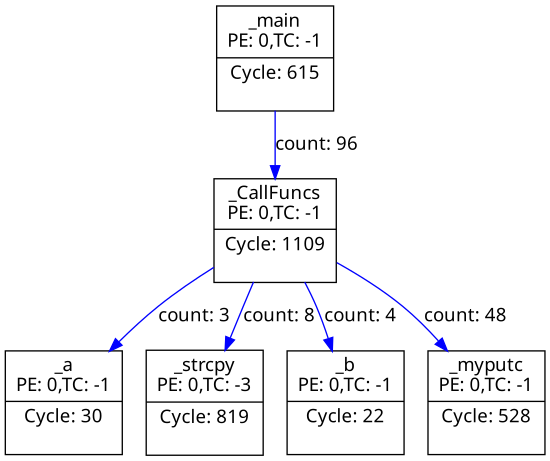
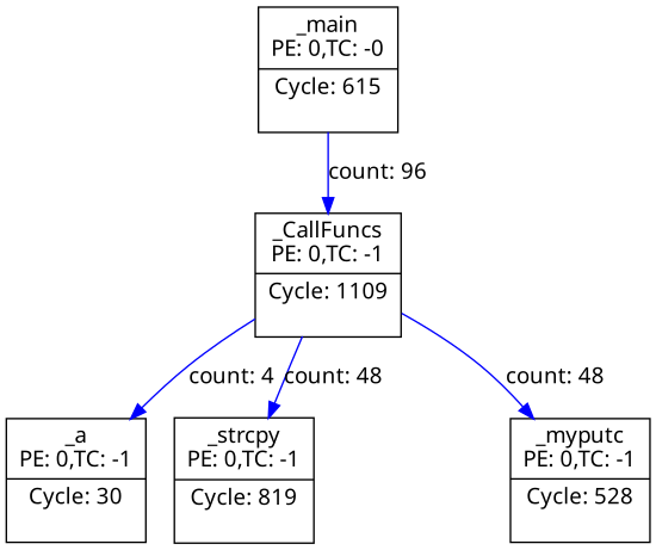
  digraph {
    fontname="Noto Sans"
    node [fontname="Noto Sans" shape=record]
    edge [color=blue fontname="Noto Sans"]
    n1 [label="{<f0> _a\nPE: 0,TC: -1|<f1> Cycle: 30\n\n}"]
-   n2 [label="{<f0> _strcpy\nPE: 0,TC: -3|<f1> Cycle: 819\n\n}"]
-   n3 [label="{<f0> _b\nPE: 0,TC: -1|<f1> Cycle: 22\n\n}"]
+   n2 [label="{<f0> _strcpy\nPE: 0,TC: -1|<f1> Cycle: 819\n\n}"]
    n4 [label="{<f0> _myputc\nPE: 0,TC: -1|<f1> Cycle: 528\n\n}"]
    n5 [label="{<f0> _CallFuncs\nPE: 0,TC: -1|<f1> Cycle: 1109\n\n}"]
-   n6 [label="{<f0> _main\nPE: 0,TC: -1|<f1> Cycle: 615\n\n}"]
-   n5 -> n1 [label="count: 3"]
-   n5 -> n2 [label="count: 8"]
-   n5 -> n3 [label="count: 4"]
+   n6 [label="{<f0> _main\nPE: 0,TC: -0|<f1> Cycle: 615\n\n}"]
+   n5 -> n1 [label="count: 4"]
+   n5 -> n2 [label="count: 48"]
    n5 -> n4 [label="count: 48"]
    n6 -> n5 [label="count: 96"]
  }
